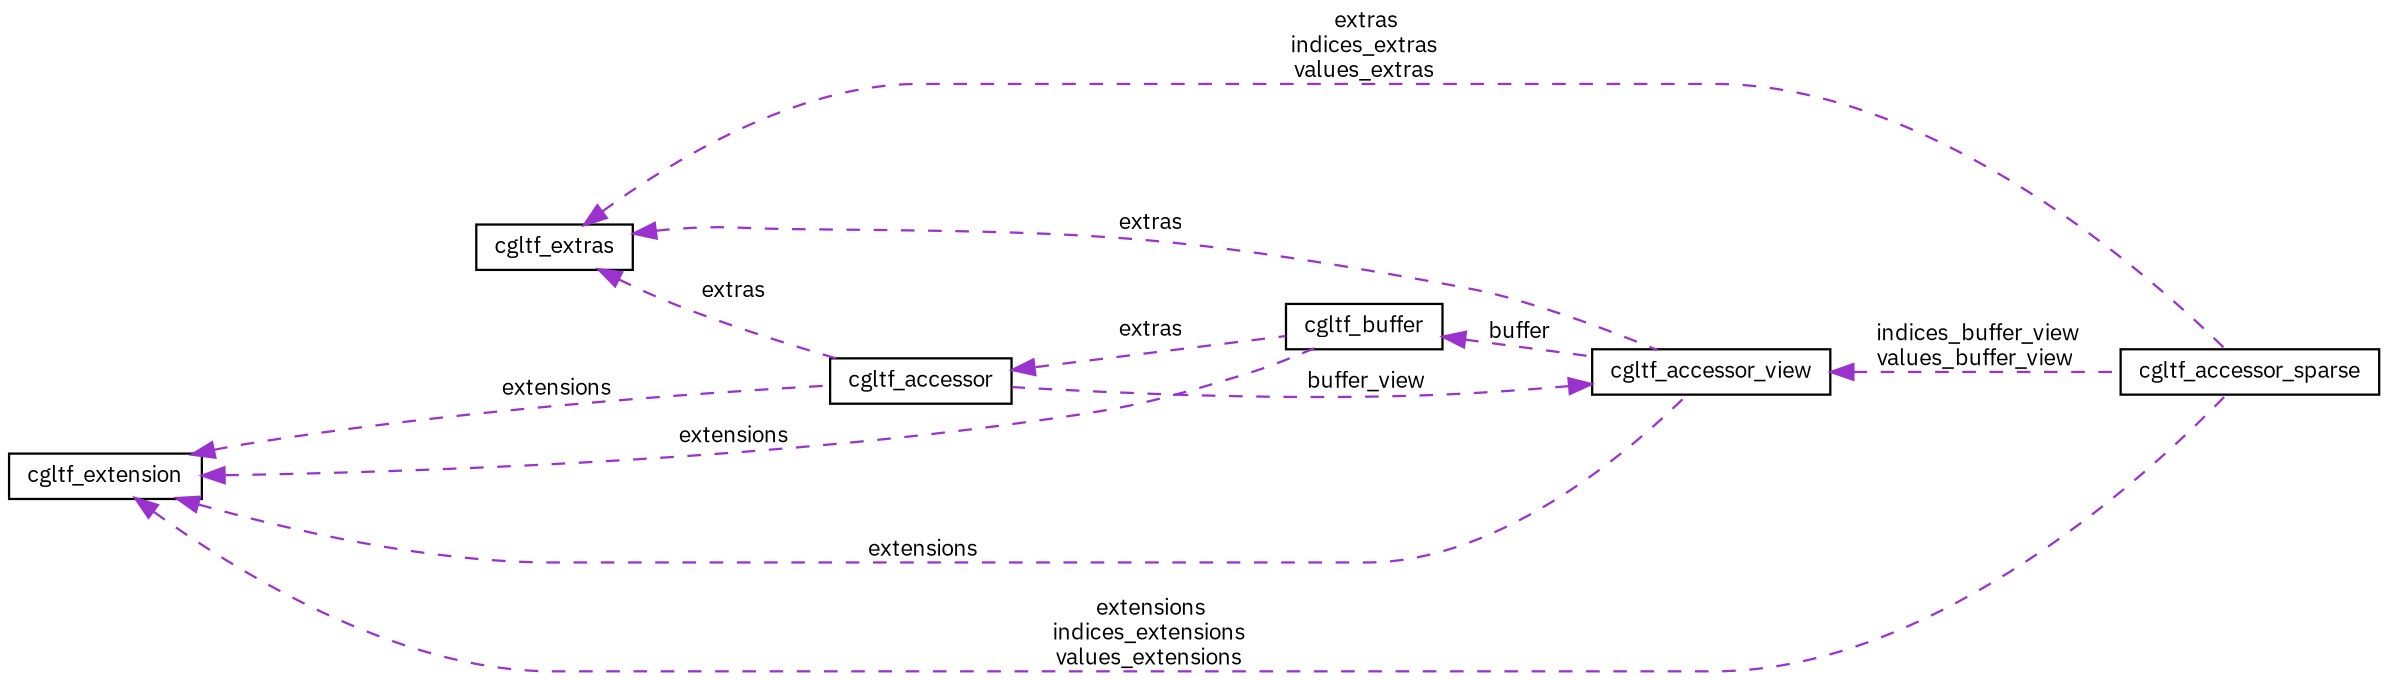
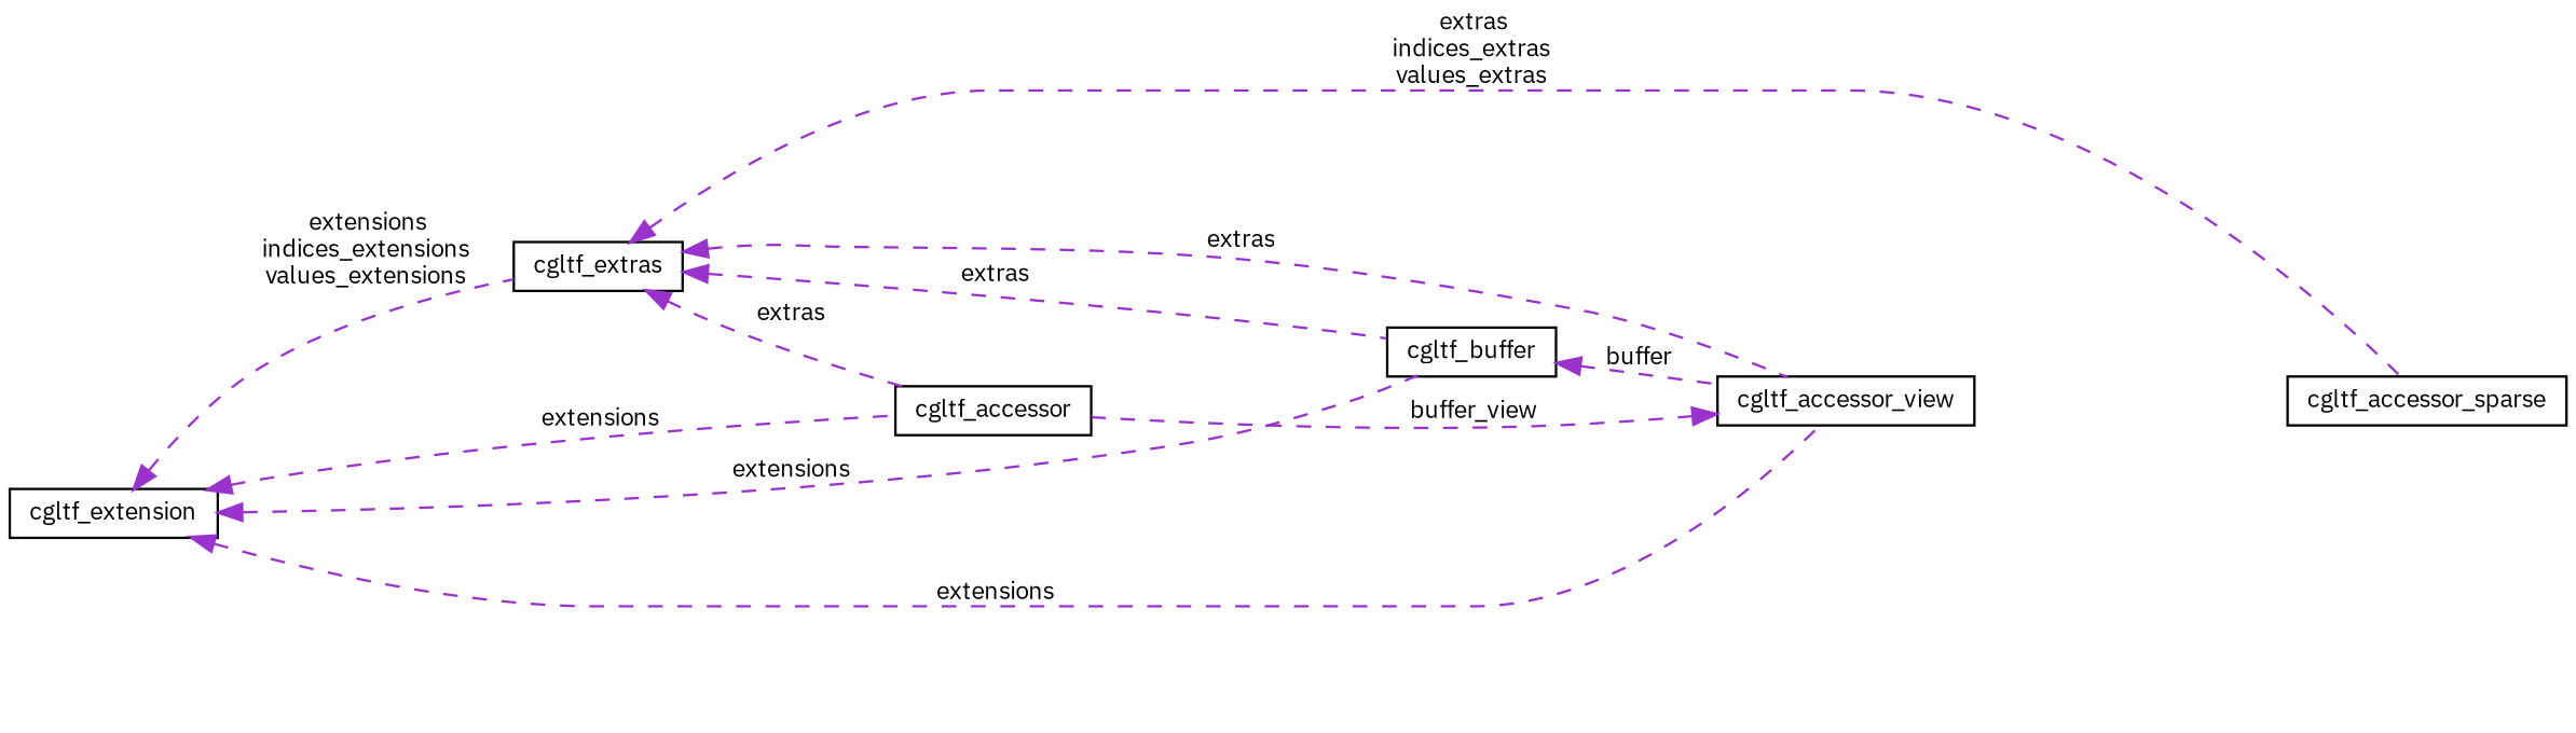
  digraph {
    fontname="IBM Plex Sans"
    rankdir=LR
    node [color=black fillcolor=white fontname="IBM Plex Sans" fontsize=10 shape=record style=filled]
    edge [color=darkorchid3 dir=back fontname="IBM Plex Sans" fontsize=10 labelfontname=Helvetica labelfontsize=10 style=dashed]
    n1 [height=0.2 label=cgltf_accessor width=0.4]
    n2 [height=0.2 label=cgltf_accessor_view width=0.4]
    n3 [height=0.2 label=cgltf_accessor_sparse width=0.4]
    n4 [height=0.2 label=cgltf_buffer width=0.4]
    n5 [height=0.2 label=cgltf_extras width=0.4]
    n6 [height=0.2 label=cgltf_extension width=0.4]
    n2 -> n1 [label=" buffer_view"]
-   n2 -> n3 [label=" indices_buffer_view\nvalues_buffer_view"]
    n4 -> n2 [label=" buffer"]
    n5 -> n1 [label=" extras"]
    n5 -> n2 [label=" extras"]
    n5 -> n3 [label=" extras\nindices_extras\nvalues_extras"]
-   n1 -> n4 [label=" extras"]
+   n5 -> n4 [label=" extras"]
    n6 -> n1 [label=" extensions"]
    n6 -> n2 [label=" extensions"]
-   n6 -> n3 [label=" extensions\nindices_extensions\nvalues_extensions"]
+   n6 -> n5 [label=" extensions\nindices_extensions\nvalues_extensions"]
    n6 -> n4 [label=" extensions"]
  }
